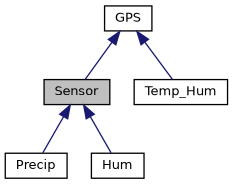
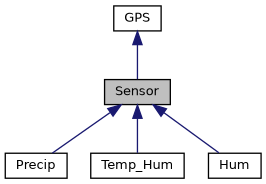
  digraph {
    node [color=black fillcolor=white fontname=Helvetica fontsize=10 shape=record style=filled]
    edge [color=midnightblue dir=back fontname=Helvetica fontsize=10 labelfontname=Helvetica labelfontsize=10 style=solid]
    n1 [fillcolor=grey75 fontcolor=black height=0.2 label=Sensor width=0.4]
    n2 [height=0.2 label=Precip width=0.4]
    n3 [height=0.2 label=Temp_Hum width=0.4]
    n4 [height=0.2 label=Hum width=0.4]
    n5 [height=0.2 label=GPS width=0.4]
    n1 -> n2
-   n5 -> n3
+   n1 -> n3
    n1 -> n4
    n5 -> n1
  }
